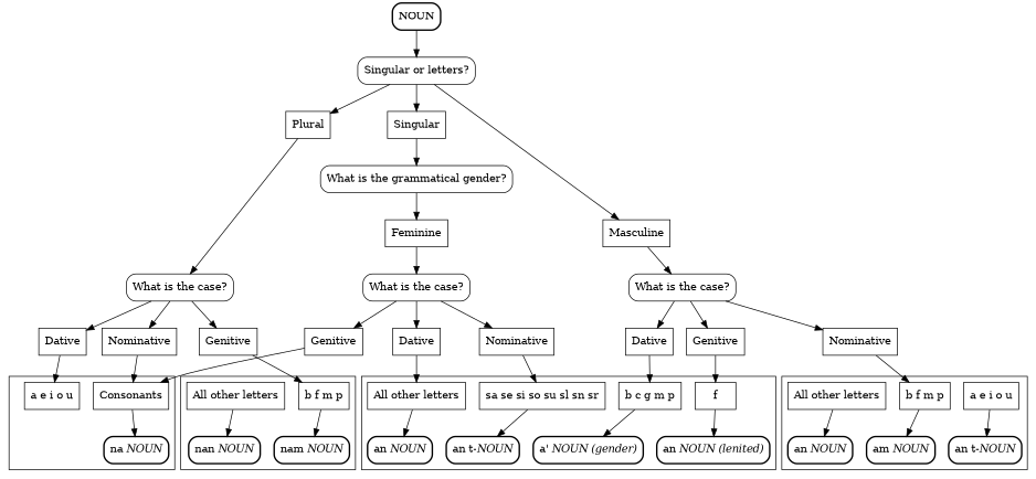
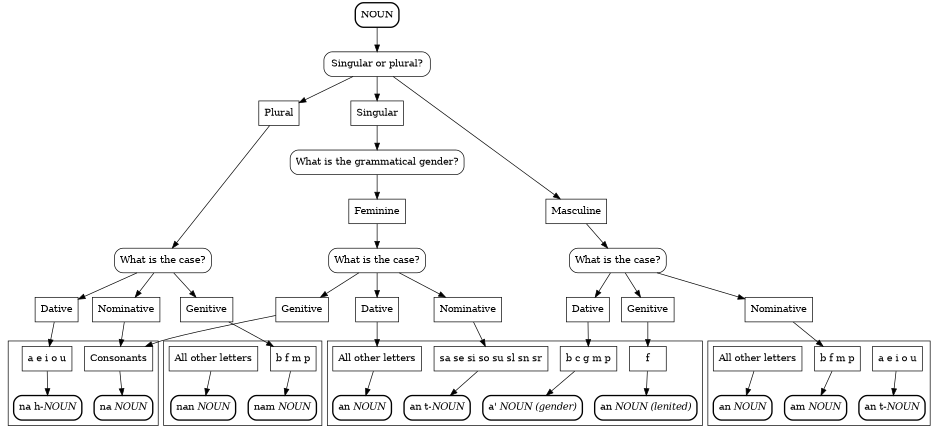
  digraph {
    compound=true
    rankdir=TB
    node [shape=box]
    n1 [label=Singular]
    n2 [label=Plural]
    n3 [label=Feminine]
    n4 [label=Masculine]
    n5 [label="What is the case?" style=rounded]
    n6 [label="What is the case?" style=rounded]
    n7 [label="What is the case?" style=rounded]
    n8 [label="a e i o u"]
    n9 [label=<an t-<i>NOUN</i>> style="rounded, bold"]
    n10 [label="b f m p"]
    n11 [label=<am <i>NOUN</i>> style="rounded, bold"]
    n12 [label="All other letters"]
    n13 [label=<an <i>NOUN</i>> style="rounded, bold"]
    n14 [label="b c g m p"]
    n15 [label=<a' <i>NOUN (gender)</i>> style="rounded, bold"]
    n16 [label=f]
    n17 [label=<an <i>NOUN (lenited)</i>> style="rounded, bold"]
    n18 [label="sa se si so su sl sn sr"]
    n19 [label=<an t-<i>NOUN</i>> style="rounded, bold"]
    n20 [label="All other letters"]
    n21 [label=<an <i>NOUN</i>> style="rounded, bold"]
    n22 [label=Consonants]
    n23 [label=<na <i>NOUN</i>> style="rounded, bold"]
    n24 [label="a e i o u"]
+   n25 [label=<na h-<i>NOUN</i>> style="rounded, bold"]
    n26 [label="b f m p"]
    n27 [label=<nam <i>NOUN</i>> style="rounded, bold"]
    n28 [label="All other letters"]
    n29 [label=<nan <i>NOUN</i>> style="rounded, bold"]
    n30 [label="What is the grammatical gender?" style=rounded]
    n31 [label=Nominative]
    n32 [label=Dative]
    n33 [label=Genitive]
    n34 [label=Nominative]
    n35 [label=Dative]
    n36 [label=Genitive]
    n37 [label=Nominative]
    n38 [label=Dative]
    n39 [label=Genitive]
    n40 [label=NOUN style="rounded, bold"]
-   n41 [label="Singular or letters?" style=rounded]
+   n41 [label="Singular or plural?" style=rounded]
    subgraph sub_1 {
      rank=same
      n1
      n2
    }
    subgraph sub_2 {
      rank=same
      n3
      n4
    }
    subgraph sub_3 {
      rank=same
      n5
      n6
      n7
    }
    subgraph cluster_4 {
      n8
      n9
      n10
      n11
      n12
      n13
    }
    subgraph cluster_5 {
      n14
      n15
      n16
      n17
      n18
      n19
      n20
      n21
    }
    subgraph cluster_6 {
      n22
      n23
      n24
+     n25
    }
    subgraph cluster_7 {
      n26
      n27
      n28
      n29
    }
    n1 -> n30
    n2 -> n7
    n3 -> n5
    n4 -> n6
    n5 -> n31
    n5 -> n32
    n5 -> n33
    n6 -> n34
    n6 -> n35
    n6 -> n36
    n7 -> n37
    n7 -> n38
    n7 -> n39
    n8 -> n9
    n10 -> n11
    n12 -> n13
    n14 -> n15
    n16 -> n17
    n18 -> n19
    n20 -> n21
    n22 -> n23
+   n24 -> n25
    n26 -> n27
    n28 -> n29
    n30 -> n3
    n31 -> n18
    n32 -> n20
    n33 -> n22
    n34 -> n10
    n35 -> n14
    n36 -> n16
    n37 -> n22
    n38 -> n24
    n39 -> n26
    n40 -> n41
    n41 -> n1
    n41 -> n2
    n41 -> n4
  }
